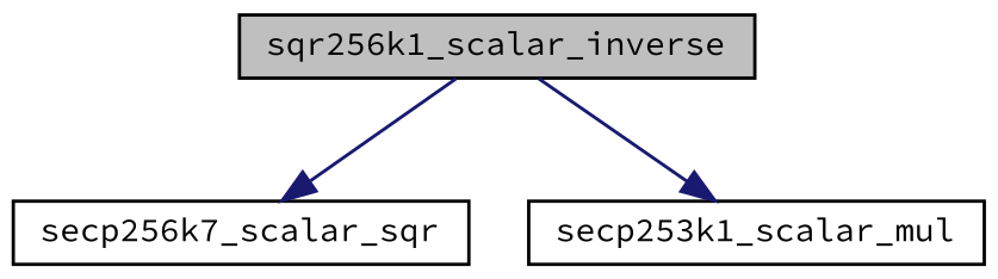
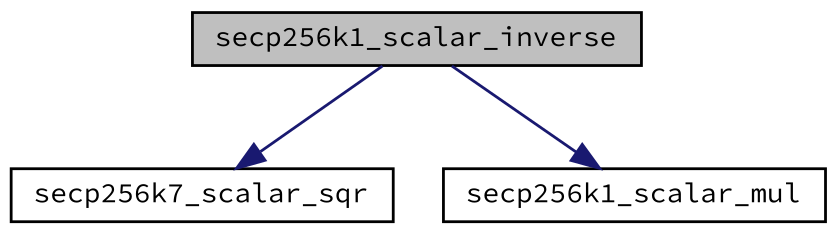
  digraph {
    fontname="Source Code Pro"
    rankdir=TB
    node [color=black fillcolor=white fontname="Source Code Pro" fontsize=10 shape=record style=filled]
    edge [color=midnightblue fontname="Source Code Pro" fontsize=10 labelfontname=Helvetica labelfontsize=10 style=solid]
-   n1 [fillcolor=grey75 fontcolor=black height=0.2 label=sqr256k1_scalar_inverse width=0.4]
+   n1 [fillcolor=grey75 fontcolor=black height=0.2 label=secp256k1_scalar_inverse width=0.4]
    n2 [height=0.2 label=secp256k7_scalar_sqr width=0.4]
-   n3 [height=0.2 label=secp253k1_scalar_mul width=0.4]
+   n3 [height=0.2 label=secp256k1_scalar_mul width=0.4]
    n1 -> n2
    n1 -> n3
  }
